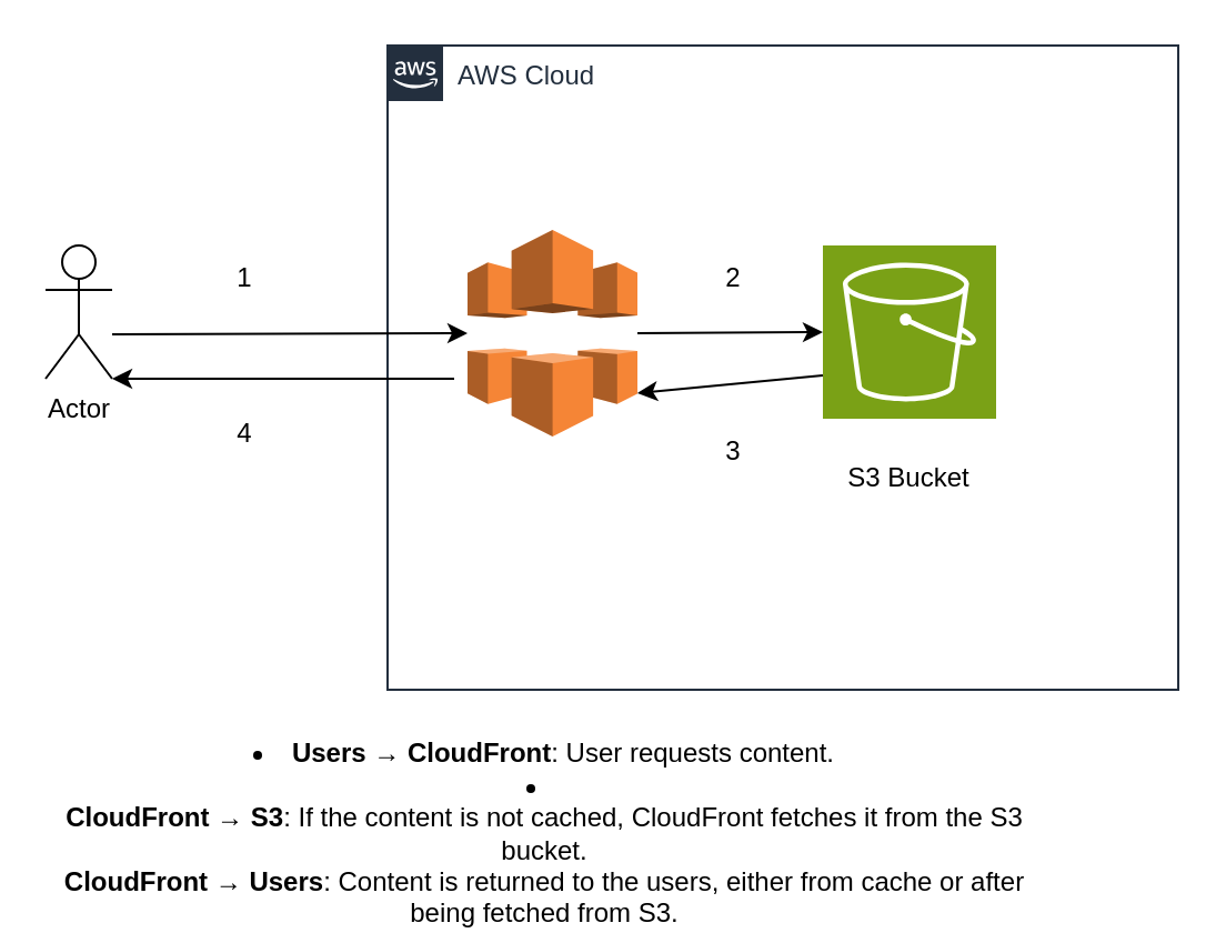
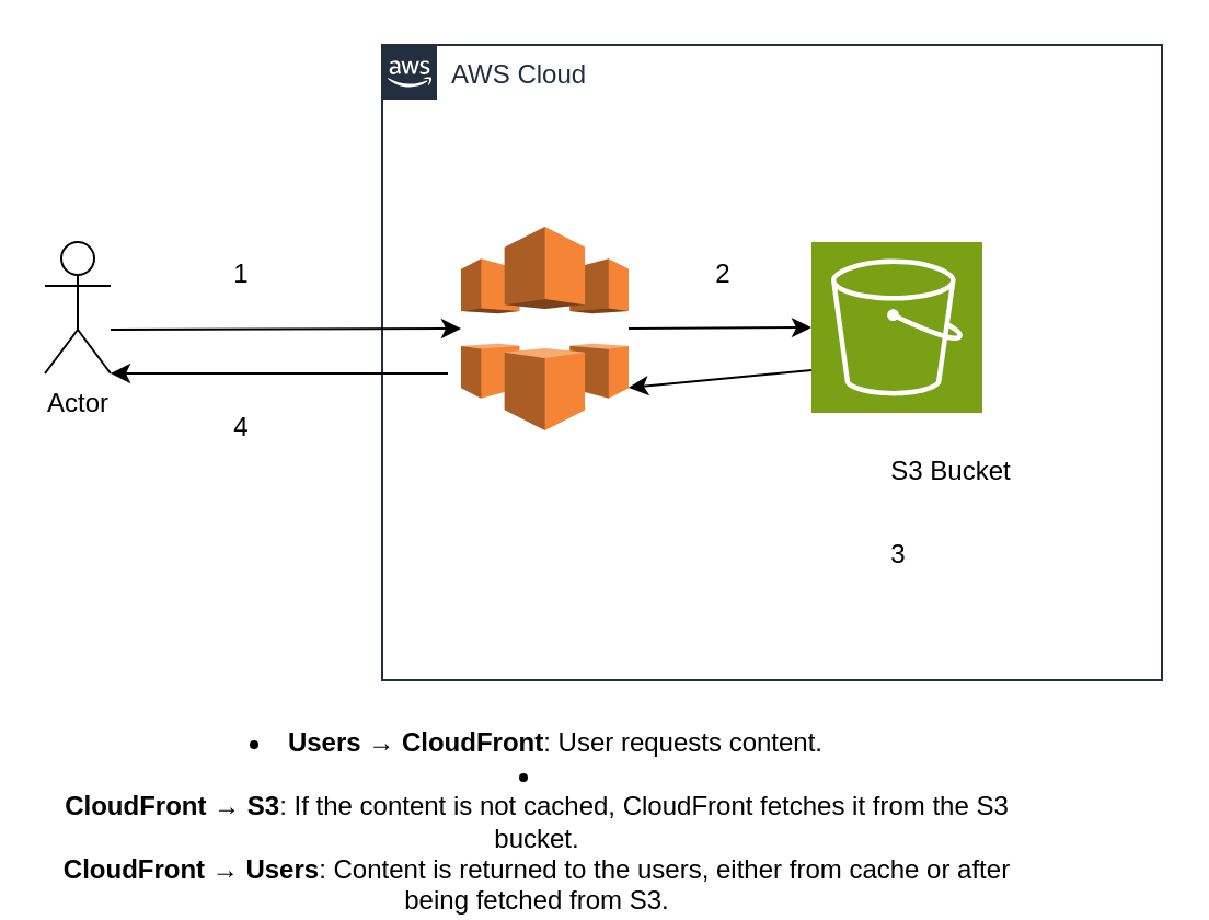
  <mxCell id="0" />
  <mxCell id="1" parent="0" />
  <mxCell id="2" value="AWS Cloud" style="points=[[0,0],[0.25,0],[0.5,0],[0.75,0],[1,0],[1,0.25],[1,0.5],[1,0.75],[1,1],[0.75,1],[0.5,1],[0.25,1],[0,1],[0,0.75],[0,0.5],[0,0.25]];outlineConnect=0;gradientColor=none;html=1;whiteSpace=wrap;fontSize=12;fontStyle=0;container=1;pointerEvents=0;collapsible=0;recursiveResize=0;shape=mxgraph.aws4.group;grIcon=mxgraph.aws4.group_aws_cloud_alt;strokeColor=#232F3E;fillColor=none;verticalAlign=top;align=left;spacingLeft=30;fontColor=#232F3E;dashed=0;" vertex="1" parent="1"><mxGeometry x="174" y="20" width="356" height="290" as="geometry" /></mxCell>
  <mxCell id="3" value="" style="sketch=0;points=[[0,0,0],[0.25,0,0],[0.5,0,0],[0.75,0,0],[1,0,0],[0,1,0],[0.25,1,0],[0.5,1,0],[0.75,1,0],[1,1,0],[0,0.25,0],[0,0.5,0],[0,0.75,0],[1,0.25,0],[1,0.5,0],[1,0.75,0]];outlineConnect=0;fontColor=#232F3E;fillColor=#7AA116;strokeColor=#ffffff;dashed=0;verticalLabelPosition=bottom;verticalAlign=top;align=center;html=1;fontSize=12;fontStyle=0;aspect=fixed;shape=mxgraph.aws4.resourceIcon;resIcon=mxgraph.aws4.s3;" vertex="1" parent="2"><mxGeometry x="196" y="90" width="78" height="78" as="geometry" /></mxCell>
  <mxCell id="4" value="" style="outlineConnect=0;dashed=0;verticalLabelPosition=bottom;verticalAlign=top;align=center;html=1;shape=mxgraph.aws3.cloudfront;fillColor=#F58536;gradientColor=none;" vertex="1" parent="2"><mxGeometry x="36" y="83" width="76.5" height="93" as="geometry" /></mxCell>
  <mxCell id="5" value="" style="endArrow=classic;html=1;rounded=0;entryX=0;entryY=0.5;entryDx=0;entryDy=0;entryPerimeter=0;exitX=1;exitY=0.5;exitDx=0;exitDy=0;exitPerimeter=0;" edge="1" parent="2" source="4" target="3"><mxGeometry width="50" height="50" relative="1" as="geometry"><mxPoint x="106" y="240" as="sourcePoint" /><mxPoint x="156" y="190" as="targetPoint" /></mxGeometry></mxCell>
  <mxCell id="6" value="" style="endArrow=classic;html=1;rounded=0;exitX=0;exitY=0.75;exitDx=0;exitDy=0;exitPerimeter=0;entryX=1;entryY=0.79;entryDx=0;entryDy=0;entryPerimeter=0;" edge="1" parent="2" source="3" target="4"><mxGeometry width="50" height="50" relative="1" as="geometry"><mxPoint x="88" y="211" as="sourcePoint" /><mxPoint x="171" y="210" as="targetPoint" /></mxGeometry></mxCell>
- <mxCell id="7" value="S3 Bucket" style="text;html=1;align=center;verticalAlign=middle;whiteSpace=wrap;rounded=0;" vertex="1" parent="2"><mxGeometry x="205" y="180" width="60" height="30" as="geometry" /></mxCell>
+ <mxCell id="7" value="S3 Bucket" style="text;html=1;align=center;verticalAlign=middle;whiteSpace=wrap;rounded=0;" vertex="1" parent="2"><mxGeometry x="230" y="180" width="60" height="30" as="geometry" /></mxCell>
  <mxCell id="8" value="2" style="text;html=1;align=center;verticalAlign=middle;whiteSpace=wrap;rounded=0;" vertex="1" parent="2"><mxGeometry x="126" y="90" width="60" height="30" as="geometry" /></mxCell>
- <mxCell id="9" value="3" style="text;html=1;align=center;verticalAlign=middle;whiteSpace=wrap;rounded=0;" vertex="1" parent="2"><mxGeometry x="126" y="168" width="60" height="30" as="geometry" /></mxCell>
+ <mxCell id="9" value="3" style="text;html=1;align=center;verticalAlign=middle;whiteSpace=wrap;rounded=0;" vertex="1" parent="2"><mxGeometry x="206" y="218" width="60" height="30" as="geometry" /></mxCell>
  <mxCell id="10" value="Actor" style="shape=umlActor;verticalLabelPosition=bottom;verticalAlign=top;html=1;outlineConnect=0;" vertex="1" parent="1"><mxGeometry x="20" y="110" width="30" height="60" as="geometry" /></mxCell>
  <mxCell id="11" value="" style="endArrow=classic;html=1;rounded=0;entryX=0;entryY=0.5;entryDx=0;entryDy=0;entryPerimeter=0;" edge="1" parent="1" target="4"><mxGeometry width="50" height="50" relative="1" as="geometry"><mxPoint x="50" y="150" as="sourcePoint" /><mxPoint x="330" y="210" as="targetPoint" /></mxGeometry></mxCell>
  <mxCell id="12" value="" style="endArrow=classic;html=1;rounded=0;entryX=1;entryY=1;entryDx=0;entryDy=0;entryPerimeter=0;" edge="1" parent="1" target="10"><mxGeometry width="50" height="50" relative="1" as="geometry"><mxPoint x="204" y="170.004" as="sourcePoint" /><mxPoint x="90" y="175.86" as="targetPoint" /></mxGeometry></mxCell>
  <mxCell id="13" value="1" style="text;html=1;align=center;verticalAlign=middle;whiteSpace=wrap;rounded=0;" vertex="1" parent="1"><mxGeometry x="80" y="110" width="60" height="30" as="geometry" /></mxCell>
  <mxCell id="14" value="4" style="text;html=1;align=center;verticalAlign=middle;whiteSpace=wrap;rounded=0;" vertex="1" parent="1"><mxGeometry x="80" y="180" width="60" height="30" as="geometry" /></mxCell>
  <mxCell id="15" value="&lt;li&gt;&lt;strong&gt;Users → CloudFront&lt;/strong&gt;: User requests content.&lt;/li&gt;&lt;li&gt;&lt;/li&gt;&lt;strong&gt;CloudFront → S3&lt;/strong&gt;: If the content is not cached, CloudFront fetches it from the S3 bucket.&lt;br&gt;&lt;div&gt;&lt;strong&gt;CloudFront → Users&lt;/strong&gt;: Content is returned to the users, either from cache or after being fetched from S3.&lt;br&gt;&lt;/div&gt;" style="text;html=1;align=center;verticalAlign=middle;whiteSpace=wrap;rounded=0;" vertex="1" parent="1"><mxGeometry x="20" y="360" width="450" height="30" as="geometry" /></mxCell>
